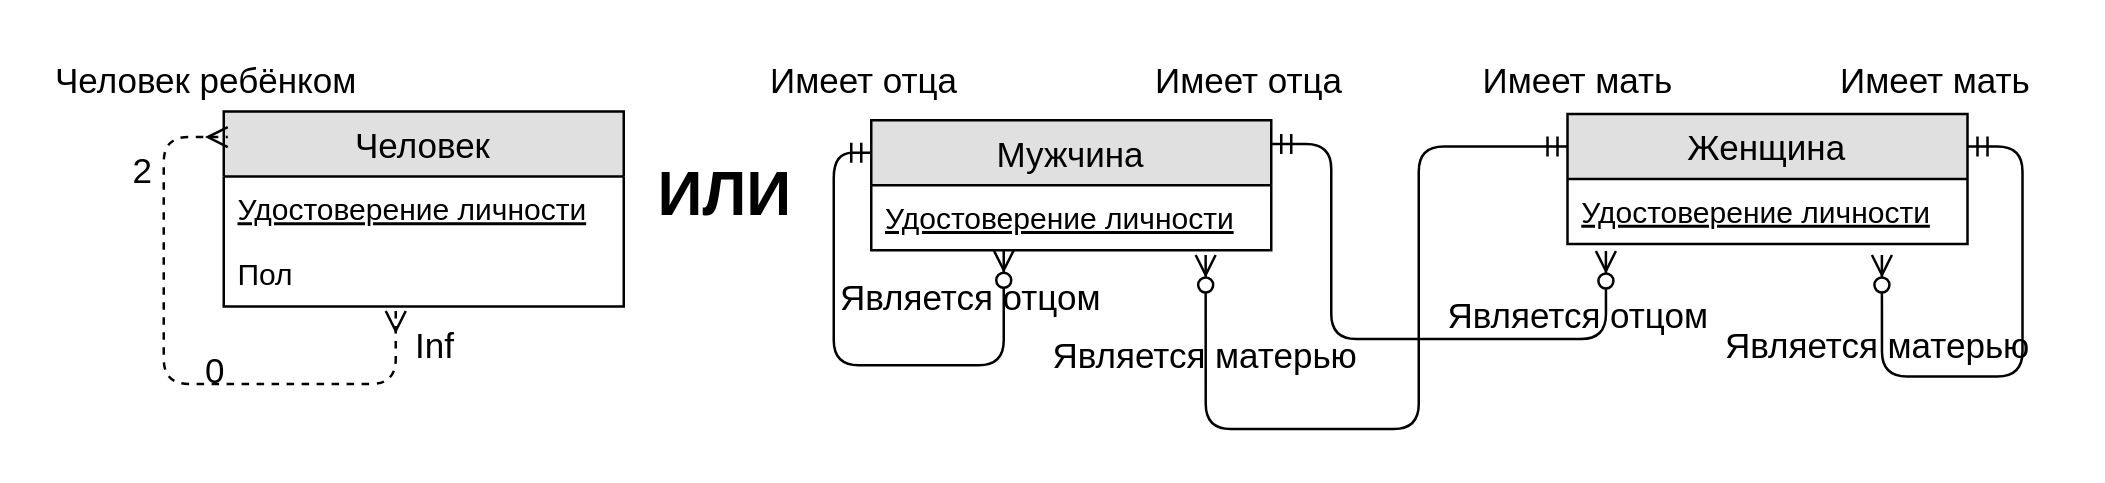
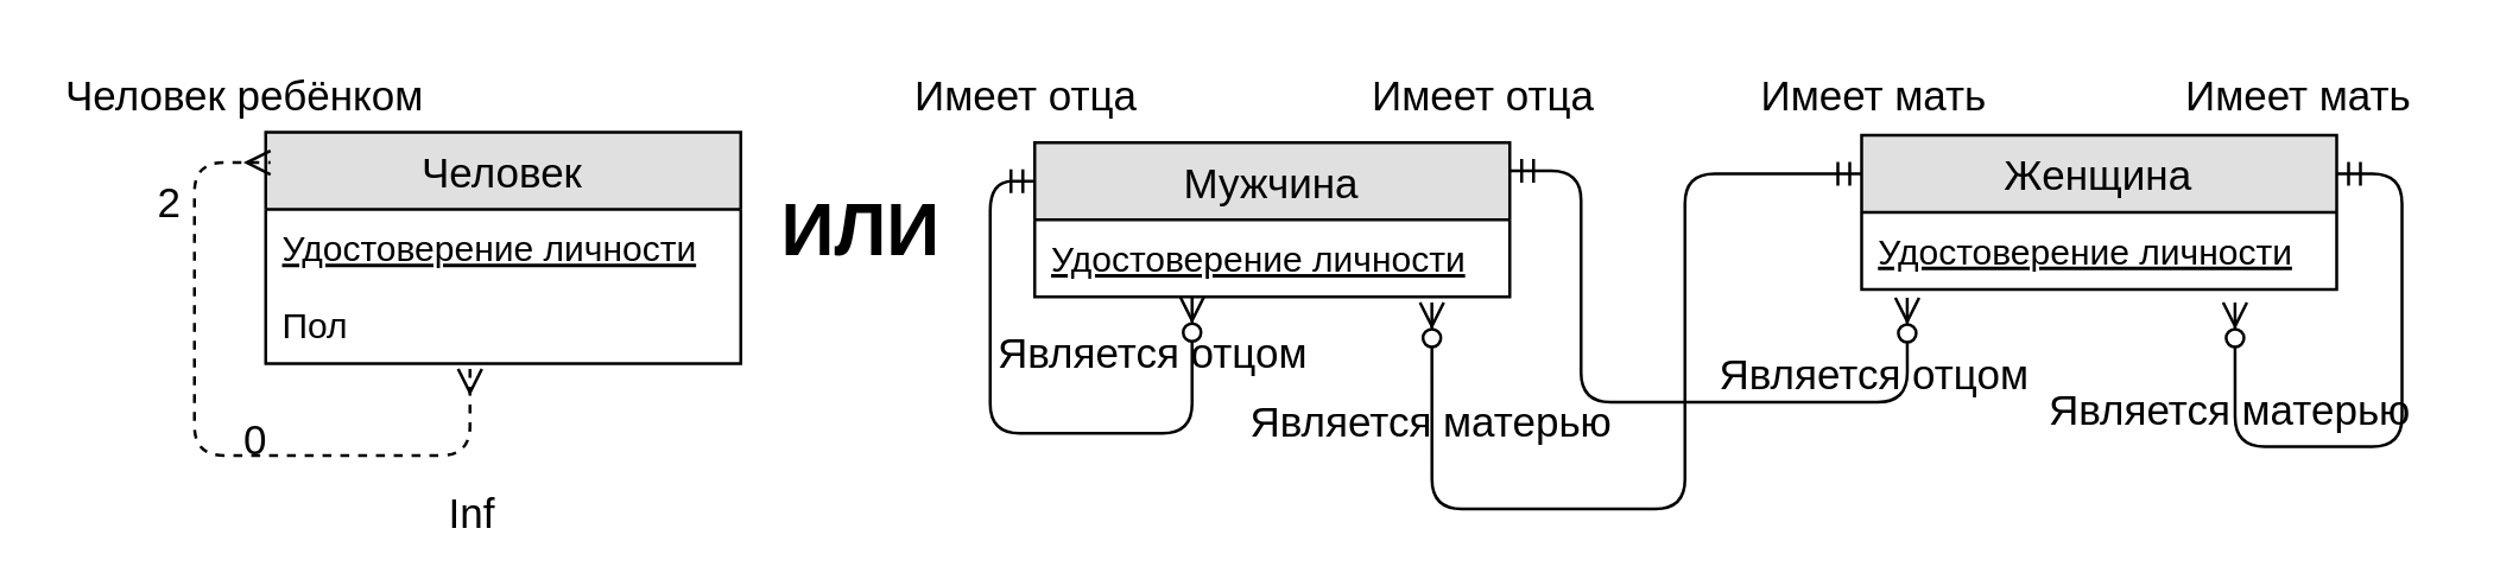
  <mxCell id="0" />
  <mxCell id="1" parent="0" />
  <mxCell id="2" value="Человек" style="swimlane;fontStyle=0;childLayout=stackLayout;horizontal=1;startSize=26;fillColor=#e0e0e0;horizontalStack=0;resizeParent=1;resizeParentMax=0;resizeLast=0;collapsible=1;marginBottom=0;swimlaneFillColor=#ffffff;align=center;fontSize=14;" vertex="1" parent="1"><mxGeometry x="89" y="44" width="160" height="78" as="geometry" /></mxCell>
  <mxCell id="3" value="Удостоверение личности" style="text;strokeColor=none;fillColor=none;spacingLeft=4;spacingRight=4;overflow=hidden;rotatable=0;points=[[0,0.5],[1,0.5]];portConstraint=eastwest;fontSize=12;fontStyle=4" vertex="1" parent="2"><mxGeometry y="26" width="160" height="26" as="geometry" /></mxCell>
  <mxCell id="4" value="Пол" style="text;strokeColor=none;fillColor=none;spacingLeft=4;spacingRight=4;overflow=hidden;rotatable=0;points=[[0,0.5],[1,0.5]];portConstraint=eastwest;fontSize=12;" vertex="1" parent="2"><mxGeometry y="52" width="160" height="26" as="geometry" /></mxCell>
  <mxCell id="5" value="" style="edgeStyle=orthogonalEdgeStyle;fontSize=12;html=1;endArrow=ERmany;startArrow=ERmany;entryX=0.01;entryY=0.131;entryDx=0;entryDy=0;entryPerimeter=0;exitX=0.43;exitY=1.069;exitDx=0;exitDy=0;exitPerimeter=0;dashed=1;" edge="1" parent="2" source="4" target="2"><mxGeometry width="100" height="100" relative="1" as="geometry"><mxPoint x="32" y="147" as="sourcePoint" /><mxPoint x="59" y="154" as="targetPoint" /><Array as="points"><mxPoint x="69" y="109" /><mxPoint x="-24" y="109" /><mxPoint x="-24" y="10" /></Array></mxGeometry></mxCell>
  <mxCell id="6" value="&lt;font style=&quot;font-size: 14px&quot;&gt;2&lt;/font&gt;" style="text;html=1;resizable=0;points=[];autosize=1;align=left;verticalAlign=top;spacingTop=-4;" vertex="1" parent="1"><mxGeometry x="51" y="57" width="18" height="14" as="geometry" /></mxCell>
  <mxCell id="7" value="&lt;font style=&quot;font-size: 14px&quot;&gt;Человек ребёнком&lt;/font&gt;" style="text;html=1;resizable=0;points=[];autosize=1;align=left;verticalAlign=top;spacingTop=-4;" vertex="1" parent="1"><mxGeometry x="20" y="20.5" width="138" height="14" as="geometry" /></mxCell>
  <mxCell id="8" value="&lt;font style=&quot;font-size: 14px&quot;&gt;0&lt;/font&gt;" style="text;html=1;resizable=0;points=[];autosize=1;align=left;verticalAlign=top;spacingTop=-4;" vertex="1" parent="1"><mxGeometry x="80" y="137" width="18" height="14" as="geometry" /></mxCell>
- <mxCell id="9" value="&lt;span style=&quot;font-size: 14px&quot;&gt;Inf&lt;/span&gt;" style="text;html=1;resizable=0;points=[];autosize=1;align=left;verticalAlign=top;spacingTop=-4;" vertex="1" parent="1"><mxGeometry x="163.5" y="127" width="25" height="14" as="geometry" /></mxCell>
+ <mxCell id="9" value="&lt;span style=&quot;font-size: 14px&quot;&gt;Inf&lt;/span&gt;" style="text;html=1;resizable=0;points=[];autosize=1;align=left;verticalAlign=top;spacingTop=-4;" vertex="1" parent="1"><mxGeometry x="148.5" y="162" width="25" height="14" as="geometry" /></mxCell>
  <mxCell id="10" value="&lt;font size=&quot;1&quot;&gt;&lt;b style=&quot;font-size: 25px&quot;&gt;ИЛИ&lt;/b&gt;&lt;/font&gt;" style="text;html=1;resizable=0;points=[];autosize=1;align=left;verticalAlign=top;spacingTop=-4;" vertex="1" parent="1"><mxGeometry x="261" y="58.5" width="64" height="19" as="geometry" /></mxCell>
  <mxCell id="11" value="Мужчина" style="swimlane;fontStyle=0;childLayout=stackLayout;horizontal=1;startSize=26;fillColor=#e0e0e0;horizontalStack=0;resizeParent=1;resizeParentMax=0;resizeLast=0;collapsible=1;marginBottom=0;swimlaneFillColor=#ffffff;align=center;fontSize=14;" vertex="1" parent="1"><mxGeometry x="348" y="47.5" width="160" height="52" as="geometry" /></mxCell>
  <mxCell id="12" value="Удостоверение личности" style="text;strokeColor=none;fillColor=none;spacingLeft=4;spacingRight=4;overflow=hidden;rotatable=0;points=[[0,0.5],[1,0.5]];portConstraint=eastwest;fontSize=12;fontStyle=4" vertex="1" parent="11"><mxGeometry y="26" width="160" height="26" as="geometry" /></mxCell>
  <mxCell id="13" value="" style="edgeStyle=orthogonalEdgeStyle;fontSize=12;html=1;endArrow=ERzeroToMany;startArrow=ERmandOne;exitX=0;exitY=0.25;exitDx=0;exitDy=0;" edge="1" parent="11" source="11" target="12"><mxGeometry width="100" height="100" relative="1" as="geometry"><mxPoint x="60" y="214" as="sourcePoint" /><mxPoint x="49.5" y="61" as="targetPoint" /><Array as="points"><mxPoint x="-15" y="13" /><mxPoint x="-15" y="98" /><mxPoint x="53" y="98" /></Array></mxGeometry></mxCell>
  <mxCell id="14" value="&lt;font style=&quot;font-size: 14px&quot;&gt;Имеет отца&lt;/font&gt;" style="text;html=1;resizable=0;points=[];autosize=1;align=left;verticalAlign=top;spacingTop=-4;" vertex="1" parent="1"><mxGeometry x="305.5" y="20.5" width="85" height="14" as="geometry" /></mxCell>
  <mxCell id="15" value="&lt;font style=&quot;font-size: 14px&quot;&gt;Является отцом&lt;/font&gt;" style="text;html=1;resizable=0;points=[];autosize=1;align=left;verticalAlign=top;spacingTop=-4;" vertex="1" parent="1"><mxGeometry x="333.5" y="108" width="114" height="14" as="geometry" /></mxCell>
  <mxCell id="16" value="Женщина" style="swimlane;fontStyle=0;childLayout=stackLayout;horizontal=1;startSize=26;fillColor=#e0e0e0;horizontalStack=0;resizeParent=1;resizeParentMax=0;resizeLast=0;collapsible=1;marginBottom=0;swimlaneFillColor=#ffffff;align=center;fontSize=14;" vertex="1" parent="1"><mxGeometry x="626.5" y="45" width="160" height="52" as="geometry" /></mxCell>
  <mxCell id="17" value="Удостоверение личности" style="text;strokeColor=none;fillColor=none;spacingLeft=4;spacingRight=4;overflow=hidden;rotatable=0;points=[[0,0.5],[1,0.5]];portConstraint=eastwest;fontSize=12;fontStyle=4" vertex="1" parent="16"><mxGeometry y="26" width="160" height="26" as="geometry" /></mxCell>
  <mxCell id="18" value="" style="fontSize=12;html=1;endArrow=ERzeroToMany;startArrow=ERmandOne;exitX=1;exitY=0.25;exitDx=0;exitDy=0;entryX=0.786;entryY=1.169;entryDx=0;entryDy=0;entryPerimeter=0;edgeStyle=orthogonalEdgeStyle;" edge="1" parent="16" source="16" target="17"><mxGeometry width="100" height="100" relative="1" as="geometry"><mxPoint x="105.5" y="205" as="sourcePoint" /><mxPoint x="205.5" y="105" as="targetPoint" /><Array as="points"><mxPoint x="182" y="13" /><mxPoint x="182" y="105" /><mxPoint x="126" y="105" /></Array></mxGeometry></mxCell>
  <mxCell id="19" value="" style="fontSize=12;html=1;endArrow=ERzeroToMany;startArrow=ERmandOne;entryX=0.096;entryY=1.108;entryDx=0;entryDy=0;entryPerimeter=0;edgeStyle=orthogonalEdgeStyle;" edge="1" parent="1" target="17"><mxGeometry width="100" height="100" relative="1" as="geometry"><mxPoint x="508" y="57" as="sourcePoint" /><mxPoint x="658" y="181" as="targetPoint" /><Array as="points"><mxPoint x="532" y="57" /><mxPoint x="532" y="135" /><mxPoint x="642" y="135" /></Array></mxGeometry></mxCell>
  <mxCell id="20" value="&lt;font style=&quot;font-size: 14px&quot;&gt;Имеет отца&lt;/font&gt;" style="text;html=1;resizable=0;points=[];autosize=1;align=left;verticalAlign=top;spacingTop=-4;" vertex="1" parent="1"><mxGeometry x="459.5" y="20.5" width="85" height="14" as="geometry" /></mxCell>
  <mxCell id="21" value="" style="fontSize=12;html=1;endArrow=ERzeroToMany;startArrow=ERmandOne;exitX=0;exitY=0.25;exitDx=0;exitDy=0;entryX=0.836;entryY=1.073;entryDx=0;entryDy=0;entryPerimeter=0;edgeStyle=orthogonalEdgeStyle;" edge="1" parent="1" source="16" target="12"><mxGeometry width="100" height="100" relative="1" as="geometry"><mxPoint x="458" y="296" as="sourcePoint" /><mxPoint x="558" y="196" as="targetPoint" /><Array as="points"><mxPoint x="567" y="58" /><mxPoint x="567" y="171" /><mxPoint x="482" y="171" /></Array></mxGeometry></mxCell>
  <mxCell id="22" value="&lt;font style=&quot;font-size: 14px&quot;&gt;Является матерью&lt;/font&gt;" style="text;html=1;resizable=0;points=[];autosize=1;align=left;verticalAlign=top;spacingTop=-4;" vertex="1" parent="1"><mxGeometry x="418.5" y="130.5" width="132" height="14" as="geometry" /></mxCell>
  <mxCell id="23" value="&lt;font style=&quot;font-size: 14px&quot;&gt;Имеет мать&lt;/font&gt;" style="text;html=1;resizable=0;points=[];autosize=1;align=left;verticalAlign=top;spacingTop=-4;" vertex="1" parent="1"><mxGeometry x="591" y="20.5" width="86" height="14" as="geometry" /></mxCell>
  <mxCell id="24" value="&lt;font style=&quot;font-size: 14px&quot;&gt;Имеет мать&lt;/font&gt;" style="text;html=1;resizable=0;points=[];autosize=1;align=left;verticalAlign=top;spacingTop=-4;" vertex="1" parent="1"><mxGeometry x="734" y="20.5" width="86" height="14" as="geometry" /></mxCell>
  <mxCell id="25" value="&lt;font style=&quot;font-size: 14px&quot;&gt;Является отцом&lt;/font&gt;" style="text;html=1;resizable=0;points=[];autosize=1;align=left;verticalAlign=top;spacingTop=-4;" vertex="1" parent="1"><mxGeometry x="577" y="115" width="114" height="14" as="geometry" /></mxCell>
  <mxCell id="26" value="&lt;font style=&quot;font-size: 14px&quot;&gt;Является матерью&lt;/font&gt;" style="text;html=1;resizable=0;points=[];autosize=1;align=left;verticalAlign=top;spacingTop=-4;" vertex="1" parent="1"><mxGeometry x="688" y="127" width="132" height="14" as="geometry" /></mxCell>
